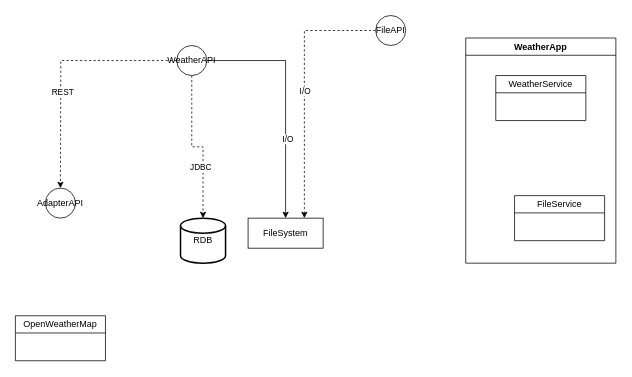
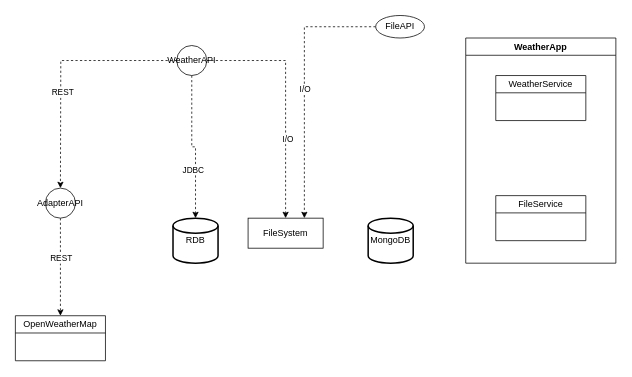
  <mxCell id="0" />
  <mxCell id="1" parent="0" />
  <mxCell id="2" value="WeatherApp" style="swimlane;" vertex="1" parent="1"><mxGeometry x="620" y="50" width="200" height="300" as="geometry" /></mxCell>
  <mxCell id="3" value="&lt;span style=&quot;font-weight: 400; text-wrap-mode: nowrap;&quot;&gt;WeatherService&lt;/span&gt;" style="swimlane;whiteSpace=wrap;html=1;" vertex="1" parent="2"><mxGeometry x="40" y="50" width="120" height="60" as="geometry" /></mxCell>
- <mxCell id="4" value="&lt;span style=&quot;font-weight: 400; text-wrap-mode: nowrap;&quot;&gt;FileService&lt;/span&gt;" style="swimlane;whiteSpace=wrap;html=1;" vertex="1" parent="2"><mxGeometry x="65" y="210" width="120" height="60" as="geometry" /></mxCell>
- <mxCell id="6" value="RDB" style="strokeWidth=2;html=1;shape=mxgraph.flowchart.database;whiteSpace=wrap;" vertex="1" parent="1"><mxGeometry x="240" y="290" width="60" height="60" as="geometry" /></mxCell>
+ <mxCell id="4" value="&lt;span style=&quot;font-weight: 400; text-wrap-mode: nowrap;&quot;&gt;FileService&lt;/span&gt;" style="swimlane;whiteSpace=wrap;html=1;" vertex="1" parent="2"><mxGeometry x="40" y="210" width="120" height="60" as="geometry" /></mxCell>
+ <mxCell id="5" value="MongoDB" style="strokeWidth=2;html=1;shape=mxgraph.flowchart.database;whiteSpace=wrap;" vertex="1" parent="1"><mxGeometry x="490" y="290" width="60" height="60" as="geometry" /></mxCell>
+ <mxCell id="6" value="RDB" style="strokeWidth=2;html=1;shape=mxgraph.flowchart.database;whiteSpace=wrap;" vertex="1" parent="1"><mxGeometry x="230" y="290" width="60" height="60" as="geometry" /></mxCell>
  <mxCell id="7" value="FileSystem" style="whiteSpace=wrap;html=1;align=center;" vertex="1" parent="1"><mxGeometry x="330" y="290" width="100" height="40" as="geometry" /></mxCell>
  <mxCell id="8" value="&lt;span style=&quot;font-weight: 400; text-wrap-mode: nowrap;&quot;&gt;OpenWeatherMap&lt;/span&gt;" style="swimlane;whiteSpace=wrap;html=1;" vertex="1" parent="1"><mxGeometry x="20" y="420" width="120" height="60" as="geometry" /></mxCell>
  <mxCell id="9" style="edgeStyle=orthogonalEdgeStyle;rounded=0;orthogonalLoop=1;jettySize=auto;html=1;dashed=1;" edge="1" parent="1" source="15"><mxGeometry relative="1" as="geometry"><mxPoint x="80" y="250" as="targetPoint" /></mxGeometry></mxCell>
  <mxCell id="10" value="REST" style="edgeLabel;html=1;align=center;verticalAlign=middle;resizable=0;points=[];" vertex="1" connectable="0" parent="9"><mxGeometry x="0.215" y="2" relative="1" as="geometry"><mxPoint as="offset" /></mxGeometry></mxCell>
  <mxCell id="11" style="edgeStyle=orthogonalEdgeStyle;rounded=0;orthogonalLoop=1;jettySize=auto;html=1;dashed=1;" edge="1" parent="1" source="15" target="6"><mxGeometry relative="1" as="geometry" /></mxCell>
  <mxCell id="12" value="JDBC" style="edgeLabel;html=1;align=center;verticalAlign=middle;resizable=0;points=[];" vertex="1" connectable="0" parent="11"><mxGeometry x="0.333" y="-4" relative="1" as="geometry"><mxPoint as="offset" /></mxGeometry></mxCell>
- <mxCell id="13" style="edgeStyle=orthogonalEdgeStyle;rounded=0;orthogonalLoop=1;jettySize=auto;html=1;dashed=0;" edge="1" parent="1" source="15" target="7"><mxGeometry relative="1" as="geometry" /></mxCell>
+ <mxCell id="13" style="edgeStyle=orthogonalEdgeStyle;rounded=0;orthogonalLoop=1;jettySize=auto;html=1;dashed=1;" edge="1" parent="1" source="15" target="7"><mxGeometry relative="1" as="geometry" /></mxCell>
  <mxCell id="14" value="I/O" style="edgeLabel;html=1;align=center;verticalAlign=middle;resizable=0;points=[];" vertex="1" connectable="0" parent="13"><mxGeometry x="0.327" y="2" relative="1" as="geometry"><mxPoint as="offset" /></mxGeometry></mxCell>
  <mxCell id="15" value="WeatherAPI" style="ellipse;whiteSpace=wrap;html=1;" vertex="1" parent="1"><mxGeometry x="235" y="60" width="40" height="40" as="geometry" /></mxCell>
+ <mxCell id="16" style="edgeStyle=orthogonalEdgeStyle;rounded=0;orthogonalLoop=1;jettySize=auto;html=1;dashed=1;" edge="1" parent="1" source="18" target="8"><mxGeometry relative="1" as="geometry" /></mxCell>
+ <mxCell id="17" value="REST" style="edgeLabel;html=1;align=center;verticalAlign=middle;resizable=0;points=[];" vertex="1" connectable="0" parent="16"><mxGeometry x="-0.185" relative="1" as="geometry"><mxPoint as="offset" /></mxGeometry></mxCell>
  <mxCell id="18" value="AdapterAPI" style="ellipse;whiteSpace=wrap;html=1;" vertex="1" parent="1"><mxGeometry x="60" y="250" width="40" height="40" as="geometry" /></mxCell>
  <mxCell id="19" style="edgeStyle=orthogonalEdgeStyle;rounded=0;orthogonalLoop=1;jettySize=auto;html=1;entryX=0.75;entryY=0;entryDx=0;entryDy=0;dashed=1;" edge="1" parent="1" source="21" target="7"><mxGeometry relative="1" as="geometry" /></mxCell>
  <mxCell id="20" value="I/O" style="edgeLabel;html=1;align=center;verticalAlign=middle;resizable=0;points=[];" vertex="1" connectable="0" parent="19"><mxGeometry x="0.015" relative="1" as="geometry"><mxPoint as="offset" /></mxGeometry></mxCell>
- <mxCell id="21" value="FileAPI" style="ellipse;whiteSpace=wrap;html=1;" vertex="1" parent="1"><mxGeometry x="500" y="20" width="40" height="40" as="geometry" /></mxCell>
+ <mxCell id="21" value="FileAPI" style="ellipse;whiteSpace=wrap;html=1;" vertex="1" parent="1"><mxGeometry x="500" y="20" width="65" height="30" as="geometry" /></mxCell>
